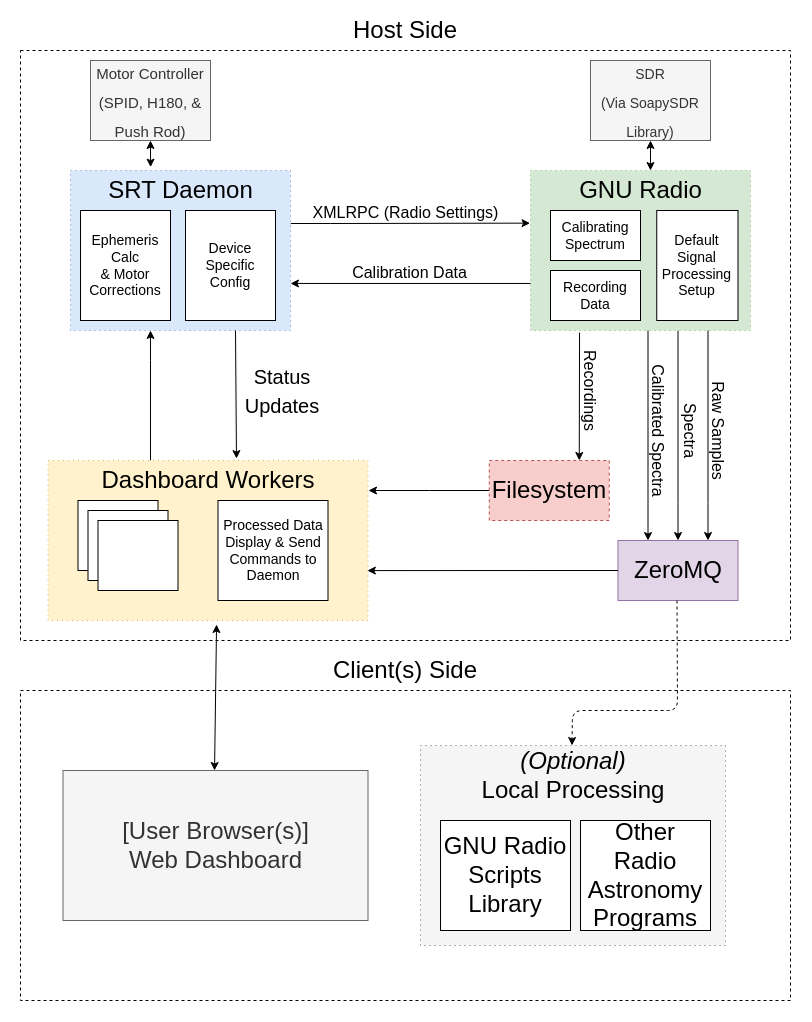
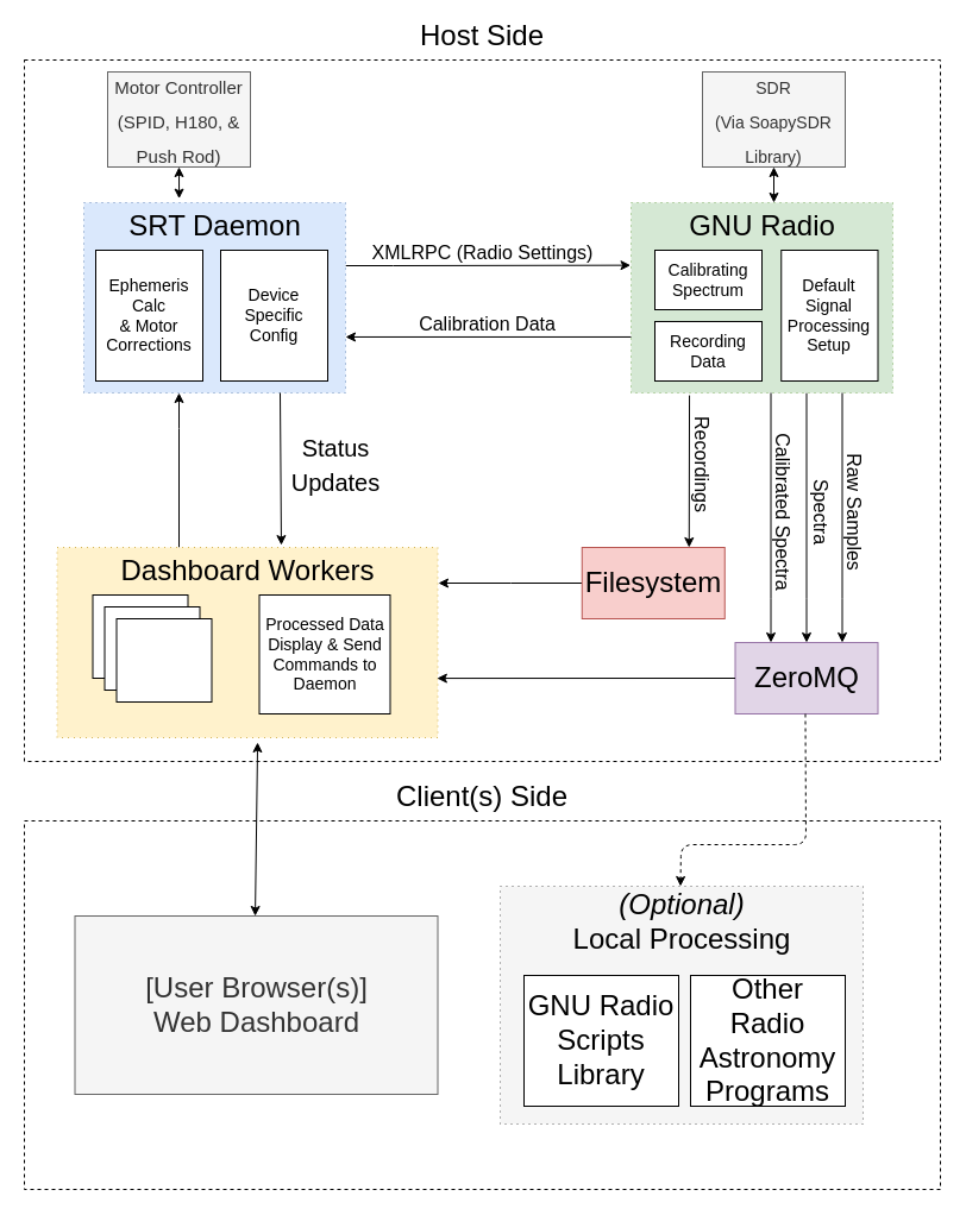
  <mxCell id="0" />
  <mxCell id="1" parent="0" />
  <mxCell id="2" value="" style="rounded=0;whiteSpace=wrap;html=1;dashed=1;" parent="1" vertex="1"><mxGeometry x="20" y="50" width="770" height="590" as="geometry" /></mxCell>
  <mxCell id="3" value="" style="rounded=0;whiteSpace=wrap;html=1;dashed=1;" parent="1" vertex="1"><mxGeometry x="20" y="690" width="770" height="310" as="geometry" /></mxCell>
  <mxCell id="4" value="Host Side" style="text;html=1;strokeColor=none;fillColor=none;align=center;verticalAlign=middle;whiteSpace=wrap;rounded=0;dashed=1;fontSize=24;" parent="1" vertex="1"><mxGeometry x="330" y="20" width="150" height="20" as="geometry" /></mxCell>
  <mxCell id="5" value="" style="edgeStyle=orthogonalEdgeStyle;rounded=0;orthogonalLoop=1;jettySize=auto;html=1;" parent="1" source="6" target="8" edge="1"><mxGeometry relative="1" as="geometry"><mxPoint x="140" y="380" as="targetPoint" /><Array as="points"><mxPoint x="150" y="360" /><mxPoint x="150" y="360" /></Array></mxGeometry></mxCell>
  <mxCell id="6" value="&lt;font style=&quot;font-size: 14px&quot;&gt;&lt;br&gt;&lt;/font&gt;" style="rounded=0;whiteSpace=wrap;html=1;dashed=1;fontSize=24;dashPattern=1 4;fillColor=#fff2cc;strokeColor=#d6b656;" parent="1" vertex="1"><mxGeometry x="47.5" y="460" width="320" height="160" as="geometry" /></mxCell>
  <mxCell id="7" value="" style="edgeStyle=orthogonalEdgeStyle;rounded=0;orthogonalLoop=1;jettySize=auto;html=1;entryX=-0.002;entryY=0.329;entryDx=0;entryDy=0;entryPerimeter=0;" parent="1" source="8" target="30" edge="1"><mxGeometry relative="1" as="geometry"><mxPoint x="370" y="250" as="targetPoint" /><Array as="points"><mxPoint x="330" y="223" /><mxPoint x="330" y="223" /></Array></mxGeometry></mxCell>
  <mxCell id="8" value="&lt;font style=&quot;font-size: 14px&quot;&gt;&lt;br&gt;&lt;/font&gt;" style="rounded=0;whiteSpace=wrap;html=1;dashed=1;fontSize=24;dashPattern=1 4;fillColor=#dae8fc;strokeColor=#6c8ebf;" parent="1" vertex="1"><mxGeometry x="70" y="170" width="220" height="160" as="geometry" /></mxCell>
  <mxCell id="9" value="&lt;font style=&quot;font-size: 24px&quot;&gt;Dashboard Workers&lt;/font&gt;" style="text;html=1;strokeColor=none;fillColor=none;align=center;verticalAlign=middle;whiteSpace=wrap;rounded=0;dashed=1;dashPattern=1 4;fontSize=24;" parent="1" vertex="1"><mxGeometry x="88.75" y="470" width="237.5" height="20" as="geometry" /></mxCell>
  <mxCell id="10" value="" style="rounded=0;whiteSpace=wrap;html=1;fontSize=24;" parent="1" vertex="1"><mxGeometry x="77.5" y="500" width="80" height="70" as="geometry" /></mxCell>
  <mxCell id="11" value="&lt;font style=&quot;font-size: 15px&quot;&gt;Motor Controller&lt;br&gt;(SPID, H180, &amp;amp; Push Rod)&lt;br&gt;&lt;/font&gt;" style="rounded=0;whiteSpace=wrap;html=1;fontSize=24;fillColor=#f5f5f5;strokeColor=#666666;fontColor=#333333;" parent="1" vertex="1"><mxGeometry x="90" y="60" width="120" height="80" as="geometry" /></mxCell>
  <mxCell id="12" value="&lt;font style=&quot;font-size: 14px ; line-height: 60%&quot;&gt;SDR&lt;br&gt;(Via SoapySDR Library)&lt;br&gt;&lt;/font&gt;" style="rounded=0;whiteSpace=wrap;html=1;fontSize=24;fillColor=#f5f5f5;strokeColor=#666666;fontColor=#333333;" parent="1" vertex="1"><mxGeometry x="590" y="60" width="120" height="80" as="geometry" /></mxCell>
  <mxCell id="13" value="" style="endArrow=classic;startArrow=classic;html=1;fontSize=24;exitX=0.5;exitY=1;exitDx=0;exitDy=0;entryX=0.364;entryY=-0.021;entryDx=0;entryDy=0;entryPerimeter=0;" parent="1" source="11" target="8" edge="1"><mxGeometry width="50" height="50" relative="1" as="geometry"><mxPoint x="380" y="280" as="sourcePoint" /><mxPoint x="430" y="230" as="targetPoint" /></mxGeometry></mxCell>
  <mxCell id="14" value="&lt;font style=&quot;font-size: 24px&quot;&gt;SRT Daemon&lt;/font&gt;" style="text;html=1;strokeColor=none;fillColor=none;align=center;verticalAlign=middle;whiteSpace=wrap;rounded=0;dashed=1;dashPattern=1 4;fontSize=24;" parent="1" vertex="1"><mxGeometry x="97.5" y="180" width="165" height="20" as="geometry" /></mxCell>
  <mxCell id="15" value="&lt;font style=&quot;font-size: 14px&quot;&gt;Ephemeris Calc&lt;br&gt;&amp;amp; Motor Corrections&lt;/font&gt;" style="rounded=0;whiteSpace=wrap;html=1;" parent="1" vertex="1"><mxGeometry x="80" y="210" width="90" height="110" as="geometry" /></mxCell>
  <mxCell id="16" value="" style="edgeStyle=orthogonalEdgeStyle;rounded=0;orthogonalLoop=1;jettySize=auto;html=1;exitX=0;exitY=0.5;exitDx=0;exitDy=0;" parent="1" source="17" edge="1"><mxGeometry relative="1" as="geometry"><mxPoint x="368" y="490" as="targetPoint" /><Array as="points" /><mxPoint x="479.5" y="489.5" as="sourcePoint" /></mxGeometry></mxCell>
- <mxCell id="17" value="Filesystem" style="rounded=0;whiteSpace=wrap;html=1;fontSize=24;fillColor=#f8cecc;strokeColor=#b85450;dashed=1;" parent="1" vertex="1"><mxGeometry x="488.75" y="460" width="120" height="60" as="geometry" /></mxCell>
+ <mxCell id="17" value="Filesystem" style="rounded=0;whiteSpace=wrap;html=1;fontSize=24;fillColor=#f8cecc;strokeColor=#b85450;" parent="1" vertex="1"><mxGeometry x="488.75" y="460" width="120" height="60" as="geometry" /></mxCell>
  <mxCell id="18" value="&lt;font style=&quot;font-size: 14px&quot;&gt;Device Specific Config&lt;/font&gt;" style="rounded=0;whiteSpace=wrap;html=1;" parent="1" vertex="1"><mxGeometry x="185" y="210" width="90" height="110" as="geometry" /></mxCell>
  <mxCell id="19" value="&lt;font style=&quot;font-size: 16px&quot;&gt;Raw Samples&lt;br&gt;&lt;/font&gt;" style="text;html=1;align=center;verticalAlign=middle;resizable=0;points=[];autosize=1;fontSize=24;rotation=90;" parent="1" vertex="1"><mxGeometry x="665" y="410" width="110" height="40" as="geometry" /></mxCell>
  <mxCell id="20" value="&lt;font style=&quot;font-size: 16px&quot;&gt;Recordings&lt;/font&gt;" style="text;html=1;align=center;verticalAlign=middle;resizable=0;points=[];autosize=1;fontSize=24;rotation=90;" parent="1" vertex="1"><mxGeometry x="542" y="370" width="100" height="40" as="geometry" /></mxCell>
  <mxCell id="21" value="" style="rounded=0;whiteSpace=wrap;html=1;fontSize=24;" parent="1" vertex="1"><mxGeometry x="87.5" y="510" width="80" height="70" as="geometry" /></mxCell>
  <mxCell id="22" value="" style="rounded=0;whiteSpace=wrap;html=1;fontSize=24;" parent="1" vertex="1"><mxGeometry x="97.5" y="520" width="80" height="70" as="geometry" /></mxCell>
  <mxCell id="23" value="&lt;font style=&quot;font-size: 14px&quot;&gt;Processed Data Display &amp;amp; Send Commands to Daemon&lt;/font&gt;" style="rounded=0;whiteSpace=wrap;html=1;" parent="1" vertex="1"><mxGeometry x="217.5" y="500" width="110" height="100" as="geometry" /></mxCell>
  <mxCell id="24" value="[User Browser(s)]&lt;br&gt;Web Dashboard" style="rounded=0;whiteSpace=wrap;html=1;fontSize=24;fillColor=#f5f5f5;strokeColor=#666666;fontColor=#333333;" parent="1" vertex="1"><mxGeometry x="62.5" y="770" width="305" height="150" as="geometry" /></mxCell>
  <mxCell id="25" value="" style="rounded=0;whiteSpace=wrap;html=1;fontSize=24;dashed=1;dashPattern=1 4;fillColor=#f5f5f5;strokeColor=#666666;fontColor=#333333;" parent="1" vertex="1"><mxGeometry x="420" y="745" width="305" height="200" as="geometry" /></mxCell>
  <mxCell id="26" value="&lt;font style=&quot;font-size: 24px&quot;&gt;&lt;i&gt;(Optional)&lt;/i&gt;&lt;br&gt;Local Processing&lt;/font&gt;" style="text;html=1;strokeColor=none;fillColor=none;align=center;verticalAlign=middle;whiteSpace=wrap;rounded=0;dashed=1;dashPattern=1 4;fontSize=24;" parent="1" vertex="1"><mxGeometry x="452.5" y="745" width="240" height="60" as="geometry" /></mxCell>
  <mxCell id="27" value="GNU Radio Scripts Library" style="rounded=0;whiteSpace=wrap;html=1;fontSize=24;" parent="1" vertex="1"><mxGeometry x="440" y="820" width="130" height="110" as="geometry" /></mxCell>
  <mxCell id="28" value="" style="endArrow=classic;startArrow=classic;html=1;entryX=0.5;entryY=1;entryDx=0;entryDy=0;" parent="1" target="12" edge="1"><mxGeometry width="50" height="50" relative="1" as="geometry"><mxPoint x="650" y="170" as="sourcePoint" /><mxPoint x="510" y="90" as="targetPoint" /></mxGeometry></mxCell>
  <mxCell id="29" value="" style="edgeStyle=orthogonalEdgeStyle;rounded=0;orthogonalLoop=1;jettySize=auto;html=1;entryX=0.5;entryY=0;entryDx=0;entryDy=0;" parent="1" source="30" target="40" edge="1"><mxGeometry relative="1" as="geometry"><Array as="points"><mxPoint x="678" y="503" /></Array><mxPoint x="513" y="502.5" as="targetPoint" /></mxGeometry></mxCell>
  <mxCell id="30" value="&lt;font style=&quot;font-size: 14px&quot;&gt;&lt;br&gt;&lt;/font&gt;" style="rounded=0;whiteSpace=wrap;html=1;dashed=1;fontSize=24;dashPattern=1 4;fillColor=#d5e8d4;strokeColor=#82b366;" parent="1" vertex="1"><mxGeometry x="530" y="170" width="220" height="160" as="geometry" /></mxCell>
  <mxCell id="31" value="&lt;font style=&quot;font-size: 14px&quot;&gt;Default Signal Processing Setup&lt;/font&gt;" style="rounded=0;whiteSpace=wrap;html=1;" parent="1" vertex="1"><mxGeometry x="656.25" y="210" width="81.25" height="110" as="geometry" /></mxCell>
  <mxCell id="32" value="&lt;font style=&quot;font-size: 24px&quot;&gt;GNU Radio&lt;/font&gt;" style="text;html=1;strokeColor=none;fillColor=none;align=center;verticalAlign=middle;whiteSpace=wrap;rounded=0;dashed=1;dashPattern=1 4;fontSize=24;" parent="1" vertex="1"><mxGeometry x="577.5" y="180" width="125" height="20" as="geometry" /></mxCell>
  <mxCell id="33" value="" style="endArrow=classic;startArrow=classic;html=1;entryX=0.533;entryY=1.025;entryDx=0;entryDy=0;entryPerimeter=0;" parent="1" edge="1"><mxGeometry width="50" height="50" relative="1" as="geometry"><mxPoint x="214.038" y="770" as="sourcePoint" /><mxPoint x="216.06" y="624" as="targetPoint" /></mxGeometry></mxCell>
  <mxCell id="34" value="&lt;font style=&quot;font-size: 16px&quot;&gt;XMLRPC (Radio Settings)&lt;/font&gt;" style="text;html=1;align=center;verticalAlign=middle;resizable=0;points=[];autosize=1;fontSize=24;" parent="1" vertex="1"><mxGeometry x="305" y="190" width="200" height="40" as="geometry" /></mxCell>
  <mxCell id="35" value="&lt;span style=&quot;font-size: 24px&quot;&gt;Client(s) Side&lt;/span&gt;" style="text;html=1;strokeColor=none;fillColor=none;align=center;verticalAlign=middle;whiteSpace=wrap;rounded=0;" parent="1" vertex="1"><mxGeometry x="309" y="660" width="192" height="20" as="geometry" /></mxCell>
  <mxCell id="36" value="" style="edgeStyle=orthogonalEdgeStyle;rounded=0;orthogonalLoop=1;jettySize=auto;html=1;entryX=0.25;entryY=0;entryDx=0;entryDy=0;" parent="1" source="30" target="40" edge="1"><mxGeometry relative="1" as="geometry"><mxPoint x="496" y="333" as="sourcePoint" /><mxPoint x="500" y="502.5" as="targetPoint" /><Array as="points"><mxPoint x="648" y="503" /></Array></mxGeometry></mxCell>
  <mxCell id="37" value="" style="edgeStyle=orthogonalEdgeStyle;rounded=0;orthogonalLoop=1;jettySize=auto;html=1;entryX=0.75;entryY=0;entryDx=0;entryDy=0;" parent="1" source="30" target="40" edge="1"><mxGeometry relative="1" as="geometry"><mxPoint x="580" y="390" as="sourcePoint" /><mxPoint x="540" y="502.5" as="targetPoint" /><Array as="points"><mxPoint x="708" y="503" /></Array></mxGeometry></mxCell>
  <mxCell id="38" value="&lt;font style=&quot;font-size: 16px&quot;&gt;Spectra&lt;/font&gt;" style="text;html=1;align=center;verticalAlign=middle;resizable=0;points=[];autosize=1;fontSize=24;rotation=90;" parent="1" vertex="1"><mxGeometry x="657" y="410" width="70" height="40" as="geometry" /></mxCell>
  <mxCell id="39" value="&lt;font style=&quot;font-size: 16px&quot;&gt;Calibrated Spectra&lt;/font&gt;" style="text;html=1;align=center;verticalAlign=middle;resizable=0;points=[];autosize=1;fontSize=24;rotation=90;" parent="1" vertex="1"><mxGeometry x="585" y="410" width="150" height="40" as="geometry" /></mxCell>
  <mxCell id="40" value="ZeroMQ" style="rounded=0;whiteSpace=wrap;html=1;fontSize=24;fillColor=#e1d5e7;strokeColor=#9673a6;" vertex="1" parent="1"><mxGeometry x="617.5" y="540" width="120" height="60" as="geometry" /></mxCell>
  <mxCell id="41" value="&lt;font style=&quot;font-size: 14px&quot;&gt;Recording&lt;br&gt;Data&lt;/font&gt;" style="rounded=0;whiteSpace=wrap;html=1;" vertex="1" parent="1"><mxGeometry x="550" y="270" width="90" height="50" as="geometry" /></mxCell>
  <mxCell id="42" value="&lt;font style=&quot;font-size: 14px&quot;&gt;Calibrating&lt;br&gt;Spectrum&lt;/font&gt;" style="rounded=0;whiteSpace=wrap;html=1;" vertex="1" parent="1"><mxGeometry x="550" y="210" width="90" height="50" as="geometry" /></mxCell>
  <mxCell id="43" style="edgeStyle=orthogonalEdgeStyle;rounded=0;orthogonalLoop=1;jettySize=auto;html=1;exitX=0.5;exitY=1;exitDx=0;exitDy=0;" edge="1" parent="1" source="32" target="32"><mxGeometry relative="1" as="geometry" /></mxCell>
  <mxCell id="44" value="" style="endArrow=classic;html=1;entryX=0.75;entryY=0;entryDx=0;entryDy=0;exitX=0.223;exitY=1.013;exitDx=0;exitDy=0;exitPerimeter=0;" edge="1" parent="1" source="30" target="17"><mxGeometry width="50" height="50" relative="1" as="geometry"><mxPoint x="580" y="440" as="sourcePoint" /><mxPoint x="630" y="390" as="targetPoint" /></mxGeometry></mxCell>
  <mxCell id="45" value="" style="endArrow=classic;html=1;exitX=0;exitY=0.5;exitDx=0;exitDy=0;entryX=0.998;entryY=0.688;entryDx=0;entryDy=0;entryPerimeter=0;" edge="1" parent="1" source="40" target="6"><mxGeometry width="50" height="50" relative="1" as="geometry"><mxPoint x="480" y="610" as="sourcePoint" /><mxPoint x="530" y="560" as="targetPoint" /></mxGeometry></mxCell>
  <mxCell id="46" value="" style="endArrow=classic;html=1;exitX=0.75;exitY=1;exitDx=0;exitDy=0;entryX=0.589;entryY=-0.012;entryDx=0;entryDy=0;entryPerimeter=0;" edge="1" parent="1" source="8" target="6"><mxGeometry width="50" height="50" relative="1" as="geometry"><mxPoint x="260" y="430" as="sourcePoint" /><mxPoint x="310" y="380" as="targetPoint" /></mxGeometry></mxCell>
  <mxCell id="47" value="&lt;font style=&quot;font-size: 20px&quot;&gt;Status Updates&lt;/font&gt;" style="text;html=1;strokeColor=none;fillColor=none;align=center;verticalAlign=middle;whiteSpace=wrap;rounded=0;dashed=1;dashPattern=1 4;fontSize=24;" vertex="1" parent="1"><mxGeometry x="241.5" y="360" width="80" height="60" as="geometry" /></mxCell>
  <mxCell id="48" value="" style="endArrow=classic;html=1;exitX=0;exitY=0.706;exitDx=0;exitDy=0;exitPerimeter=0;entryX=1;entryY=0.706;entryDx=0;entryDy=0;entryPerimeter=0;" edge="1" parent="1" source="30" target="8"><mxGeometry width="50" height="50" relative="1" as="geometry"><mxPoint x="390" y="340" as="sourcePoint" /><mxPoint x="440" y="290" as="targetPoint" /></mxGeometry></mxCell>
  <mxCell id="49" value="&lt;font style=&quot;font-size: 16px&quot;&gt;Calibration Data&lt;/font&gt;" style="text;html=1;align=center;verticalAlign=middle;resizable=0;points=[];autosize=1;fontSize=24;" vertex="1" parent="1"><mxGeometry x="344" y="250" width="130" height="40" as="geometry" /></mxCell>
  <mxCell id="50" value="" style="endArrow=classic;html=1;exitX=0.5;exitY=1;exitDx=0;exitDy=0;entryX=0.5;entryY=0;entryDx=0;entryDy=0;dashed=1;" edge="1" parent="1"><mxGeometry width="50" height="50" relative="1" as="geometry"><mxPoint x="676.5" y="600" as="sourcePoint" /><mxPoint x="571.5" y="745" as="targetPoint" /><Array as="points"><mxPoint x="677" y="710" /><mxPoint x="572" y="710" /></Array></mxGeometry></mxCell>
  <mxCell id="51" value="Other Radio Astronomy Programs" style="rounded=0;whiteSpace=wrap;html=1;fontSize=24;" vertex="1" parent="1"><mxGeometry x="580" y="820" width="130" height="110" as="geometry" /></mxCell>
